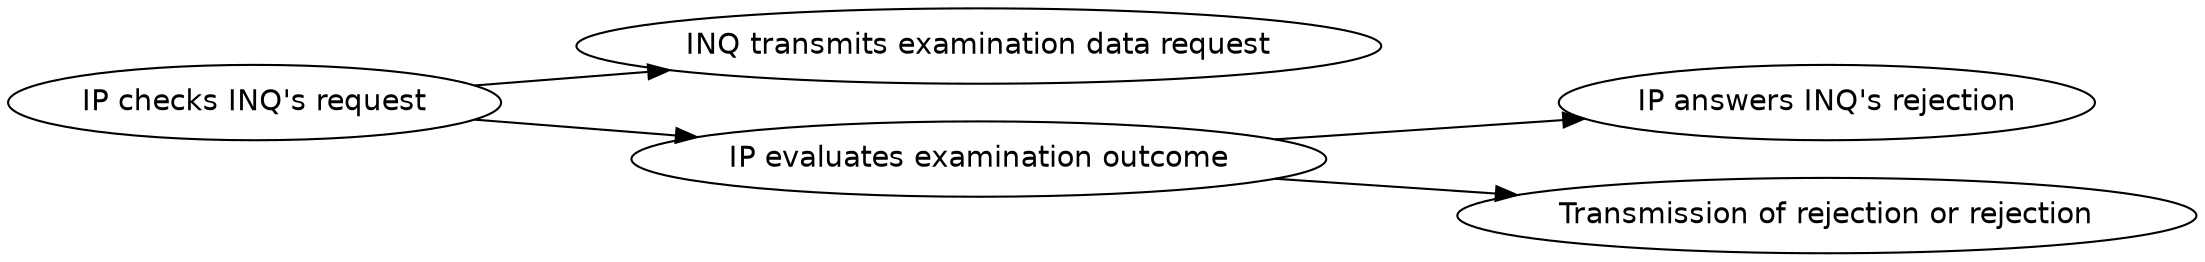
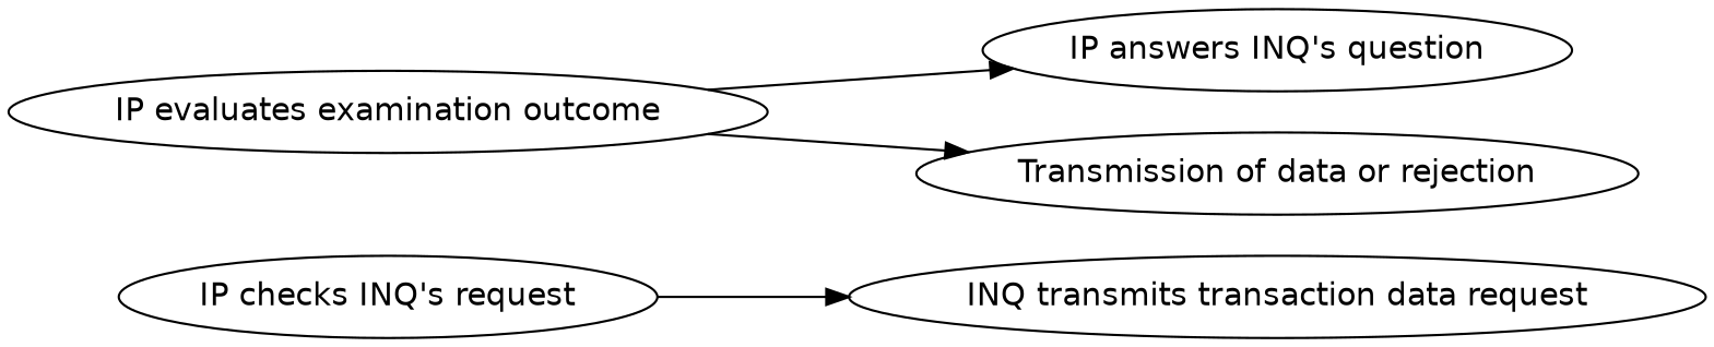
  digraph {
    fontname="DejaVu Sans"
    rankdir=LR
    node [fontname="DejaVu Sans"]
    edge [fontname="DejaVu Sans"]
    "IP checks INQ's request"
-   "INQ transmits transaction data request" [label="INQ transmits examination data request"]
+   "INQ transmits transaction data request"
    "IP evaluates examination outcome"
-   "IP answers INQ's question" [label="IP answers INQ's rejection"]
-   "Transmission of data or rejection" [label="Transmission of rejection or rejection"]
+   "IP answers INQ's question"
+   "Transmission of data or rejection"
    "IP checks INQ's request" -> "INQ transmits transaction data request"
-   "IP checks INQ's request" -> "IP evaluates examination outcome"
    "IP evaluates examination outcome" -> "IP answers INQ's question"
    "IP evaluates examination outcome" -> "Transmission of data or rejection"
  }
